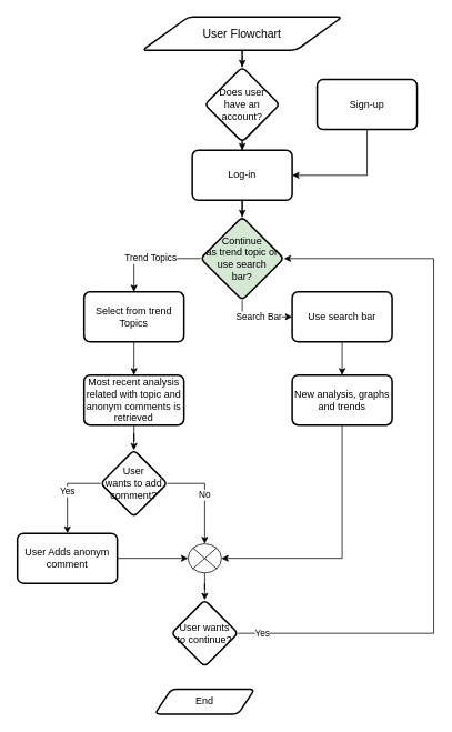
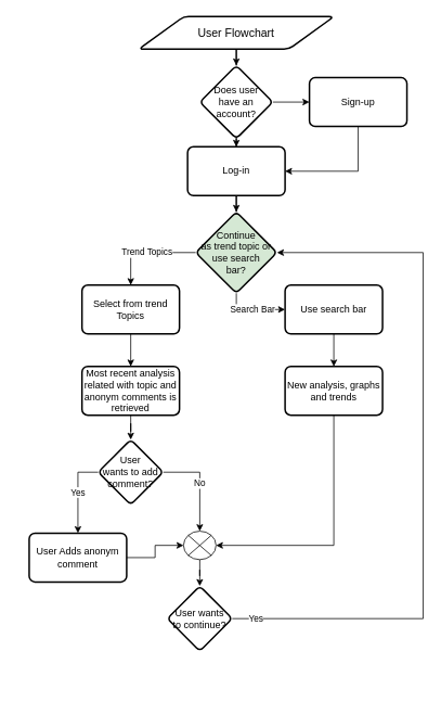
  <mxCell id="0" />
  <mxCell id="1" parent="0" />
  <mxCell id="2" value="" style="edgeStyle=orthogonalEdgeStyle;rounded=0;orthogonalLoop=1;jettySize=auto;html=1;" edge="1" parent="1" source="3" target="6"><mxGeometry relative="1" as="geometry" /></mxCell>
  <mxCell id="3" value="&lt;font style=&quot;font-size: 14px&quot;&gt;User Flowchart&lt;/font&gt;" style="shape=parallelogram;html=1;strokeWidth=2;perimeter=parallelogramPerimeter;whiteSpace=wrap;rounded=1;arcSize=12;size=0.23;" vertex="1" parent="1"><mxGeometry x="170" y="20" width="240" height="40" as="geometry" /></mxCell>
  <mxCell id="4" value="" style="edgeStyle=orthogonalEdgeStyle;rounded=0;orthogonalLoop=1;jettySize=auto;html=1;" edge="1" parent="1" source="6" target="8"><mxGeometry relative="1" as="geometry" /></mxCell>
+ <mxCell id="5" value="" style="edgeStyle=orthogonalEdgeStyle;rounded=0;orthogonalLoop=1;jettySize=auto;html=1;" edge="1" parent="1" source="6" target="10"><mxGeometry relative="1" as="geometry" /></mxCell>
  <mxCell id="6" value="&lt;div&gt;Does user &lt;br&gt;&lt;/div&gt;&lt;div&gt;have an account?&lt;/div&gt;" style="rhombus;whiteSpace=wrap;html=1;rounded=1;strokeWidth=2;arcSize=12;" vertex="1" parent="1"><mxGeometry x="245" y="80" width="90" height="90" as="geometry" /></mxCell>
  <mxCell id="7" value="" style="edgeStyle=orthogonalEdgeStyle;rounded=0;orthogonalLoop=1;jettySize=auto;html=1;entryX=0.5;entryY=0;entryDx=0;entryDy=0;" edge="1" parent="1" source="8" target="17"><mxGeometry relative="1" as="geometry"><mxPoint x="290" y="270" as="targetPoint" /></mxGeometry></mxCell>
  <mxCell id="8" value="Log-in" style="whiteSpace=wrap;html=1;rounded=1;strokeWidth=2;arcSize=12;" vertex="1" parent="1"><mxGeometry x="230" y="180" width="120" height="60" as="geometry" /></mxCell>
  <mxCell id="9" style="edgeStyle=orthogonalEdgeStyle;rounded=0;orthogonalLoop=1;jettySize=auto;html=1;entryX=1;entryY=0.5;entryDx=0;entryDy=0;exitX=0.5;exitY=1;exitDx=0;exitDy=0;" edge="1" parent="1" source="10" target="8"><mxGeometry relative="1" as="geometry" /></mxCell>
  <mxCell id="10" value="Sign-up" style="whiteSpace=wrap;html=1;rounded=1;strokeWidth=2;arcSize=12;" vertex="1" parent="1"><mxGeometry x="380" y="95" width="120" height="60" as="geometry" /></mxCell>
  <mxCell id="11" value="" style="edgeStyle=orthogonalEdgeStyle;rounded=0;orthogonalLoop=1;jettySize=auto;html=1;" edge="1" parent="1" source="12" target="21"><mxGeometry relative="1" as="geometry" /></mxCell>
  <mxCell id="12" value="Use search bar" style="whiteSpace=wrap;html=1;rounded=1;strokeWidth=2;arcSize=12;" vertex="1" parent="1"><mxGeometry x="350" y="350" width="120" height="60" as="geometry" /></mxCell>
  <mxCell id="13" value="" style="edgeStyle=orthogonalEdgeStyle;rounded=0;orthogonalLoop=1;jettySize=auto;html=1;" edge="1" parent="1" source="14" target="19"><mxGeometry relative="1" as="geometry" /></mxCell>
  <mxCell id="14" value="Select from trend Topics" style="whiteSpace=wrap;html=1;rounded=1;strokeWidth=2;arcSize=12;" vertex="1" parent="1"><mxGeometry x="100" y="350" width="120" height="60" as="geometry" /></mxCell>
  <mxCell id="15" value="Search Bar" style="edgeStyle=orthogonalEdgeStyle;rounded=0;orthogonalLoop=1;jettySize=auto;html=1;entryX=0;entryY=0.5;entryDx=0;entryDy=0;exitX=0.5;exitY=1;exitDx=0;exitDy=0;" edge="1" parent="1" source="17" target="12"><mxGeometry relative="1" as="geometry" /></mxCell>
  <mxCell id="16" value="Trend Topics" style="edgeStyle=orthogonalEdgeStyle;rounded=0;orthogonalLoop=1;jettySize=auto;html=1;entryX=0.5;entryY=0;entryDx=0;entryDy=0;" edge="1" parent="1" source="17" target="14"><mxGeometry relative="1" as="geometry" /></mxCell>
  <mxCell id="17" value="&lt;div&gt;Continue&lt;/div&gt;&lt;div&gt; as trend topic or use search&lt;/div&gt;&lt;div&gt; bar?&lt;/div&gt;" style="rhombus;whiteSpace=wrap;html=1;rounded=1;strokeWidth=2;arcSize=12;fillColor=#d5e8d4;" vertex="1" parent="1"><mxGeometry x="240" y="260" width="100" height="100" as="geometry" /></mxCell>
  <mxCell id="18" value="" style="edgeStyle=orthogonalEdgeStyle;rounded=0;orthogonalLoop=1;jettySize=auto;html=1;" edge="1" parent="1" source="19" target="24"><mxGeometry relative="1" as="geometry" /></mxCell>
  <mxCell id="19" value="Most recent analysis related with topic and anonym comments is retrieved" style="whiteSpace=wrap;html=1;rounded=1;strokeWidth=2;arcSize=12;" vertex="1" parent="1"><mxGeometry x="100" y="450" width="120" height="60" as="geometry" /></mxCell>
  <mxCell id="20" style="edgeStyle=orthogonalEdgeStyle;rounded=0;orthogonalLoop=1;jettySize=auto;html=1;entryX=1;entryY=0.5;entryDx=0;entryDy=0;entryPerimeter=0;exitX=0.5;exitY=1;exitDx=0;exitDy=0;" edge="1" parent="1" source="21" target="30"><mxGeometry relative="1" as="geometry" /></mxCell>
  <mxCell id="21" value="New analysis, graphs and trends" style="whiteSpace=wrap;html=1;rounded=1;strokeWidth=2;arcSize=12;" vertex="1" parent="1"><mxGeometry x="350" y="450" width="120" height="60" as="geometry" /></mxCell>
  <mxCell id="22" value="Yes" style="edgeStyle=orthogonalEdgeStyle;rounded=0;orthogonalLoop=1;jettySize=auto;html=1;exitX=0;exitY=0.5;exitDx=0;exitDy=0;" edge="1" parent="1" source="24" target="26"><mxGeometry relative="1" as="geometry" /></mxCell>
  <mxCell id="23" value="No" style="edgeStyle=orthogonalEdgeStyle;rounded=0;orthogonalLoop=1;jettySize=auto;html=1;entryX=0.5;entryY=0;entryDx=0;entryDy=0;entryPerimeter=0;" edge="1" parent="1" source="24" target="30"><mxGeometry relative="1" as="geometry" /></mxCell>
  <mxCell id="24" value="&lt;div&gt;User&lt;/div&gt;&lt;div&gt; wants to add comment?&lt;/div&gt;" style="rhombus;whiteSpace=wrap;html=1;rounded=1;strokeWidth=2;arcSize=12;" vertex="1" parent="1"><mxGeometry x="120" y="540" width="80" height="80" as="geometry" /></mxCell>
  <mxCell id="25" style="edgeStyle=orthogonalEdgeStyle;rounded=0;orthogonalLoop=1;jettySize=auto;html=1;entryX=0;entryY=0.5;entryDx=0;entryDy=0;entryPerimeter=0;" edge="1" parent="1" source="26" target="30"><mxGeometry relative="1" as="geometry" /></mxCell>
- <mxCell id="26" value="User Adds anonym comment" style="whiteSpace=wrap;html=1;rounded=1;strokeWidth=2;arcSize=12;" vertex="1" parent="1"><mxGeometry x="20" y="640" width="120" height="60" as="geometry" /></mxCell>
+ <mxCell id="26" value="User Adds anonym comment" style="whiteSpace=wrap;html=1;rounded=1;strokeWidth=2;arcSize=12;" vertex="1" parent="1"><mxGeometry x="35" y="655" width="120" height="60" as="geometry" /></mxCell>
  <mxCell id="27" value="Yes" style="edgeStyle=orthogonalEdgeStyle;rounded=0;orthogonalLoop=1;jettySize=auto;html=1;entryX=1;entryY=0.5;entryDx=0;entryDy=0;" edge="1" parent="1" source="28" target="17"><mxGeometry x="-0.934" relative="1" as="geometry"><Array as="points"><mxPoint x="520" y="760" /><mxPoint x="520" y="310" /></Array><mxPoint as="offset" /></mxGeometry></mxCell>
  <mxCell id="28" value="&lt;div&gt;User wants &lt;br&gt;&lt;/div&gt;&lt;div&gt;to continue?&lt;/div&gt;" style="rhombus;whiteSpace=wrap;html=1;rounded=1;strokeWidth=2;arcSize=12;" vertex="1" parent="1"><mxGeometry x="205" y="720" width="80" height="80" as="geometry" /></mxCell>
  <mxCell id="29" value="" style="edgeStyle=orthogonalEdgeStyle;rounded=0;orthogonalLoop=1;jettySize=auto;html=1;" edge="1" parent="1" source="30" target="28"><mxGeometry relative="1" as="geometry" /></mxCell>
  <mxCell id="30" value="" style="verticalLabelPosition=bottom;verticalAlign=top;html=1;shape=mxgraph.flowchart.or;" vertex="1" parent="1"><mxGeometry x="225" y="652.5" width="40" height="35" as="geometry" /></mxCell>
- <mxCell id="31" value="End" style="shape=parallelogram;perimeter=parallelogramPerimeter;whiteSpace=wrap;html=1;fixedSize=1;rounded=1;strokeWidth=2;arcSize=12;" vertex="1" parent="1"><mxGeometry x="185" y="827" width="120" height="30" as="geometry" /></mxCell>
